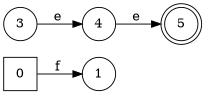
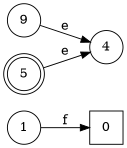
  digraph {
    rankdir=LR
    node [shape=circle]
    0 [shape=square]
    1
-   3
+   3 [label=9]
    4
    5 [shape=doublecircle]
-   0 -> 1 [label="f "]
+   1 -> 0 [label="f "]
    3 -> 4 [label="e "]
-   4 -> 5 [label="e "]
+   5 -> 4 [label="e "]
  }
